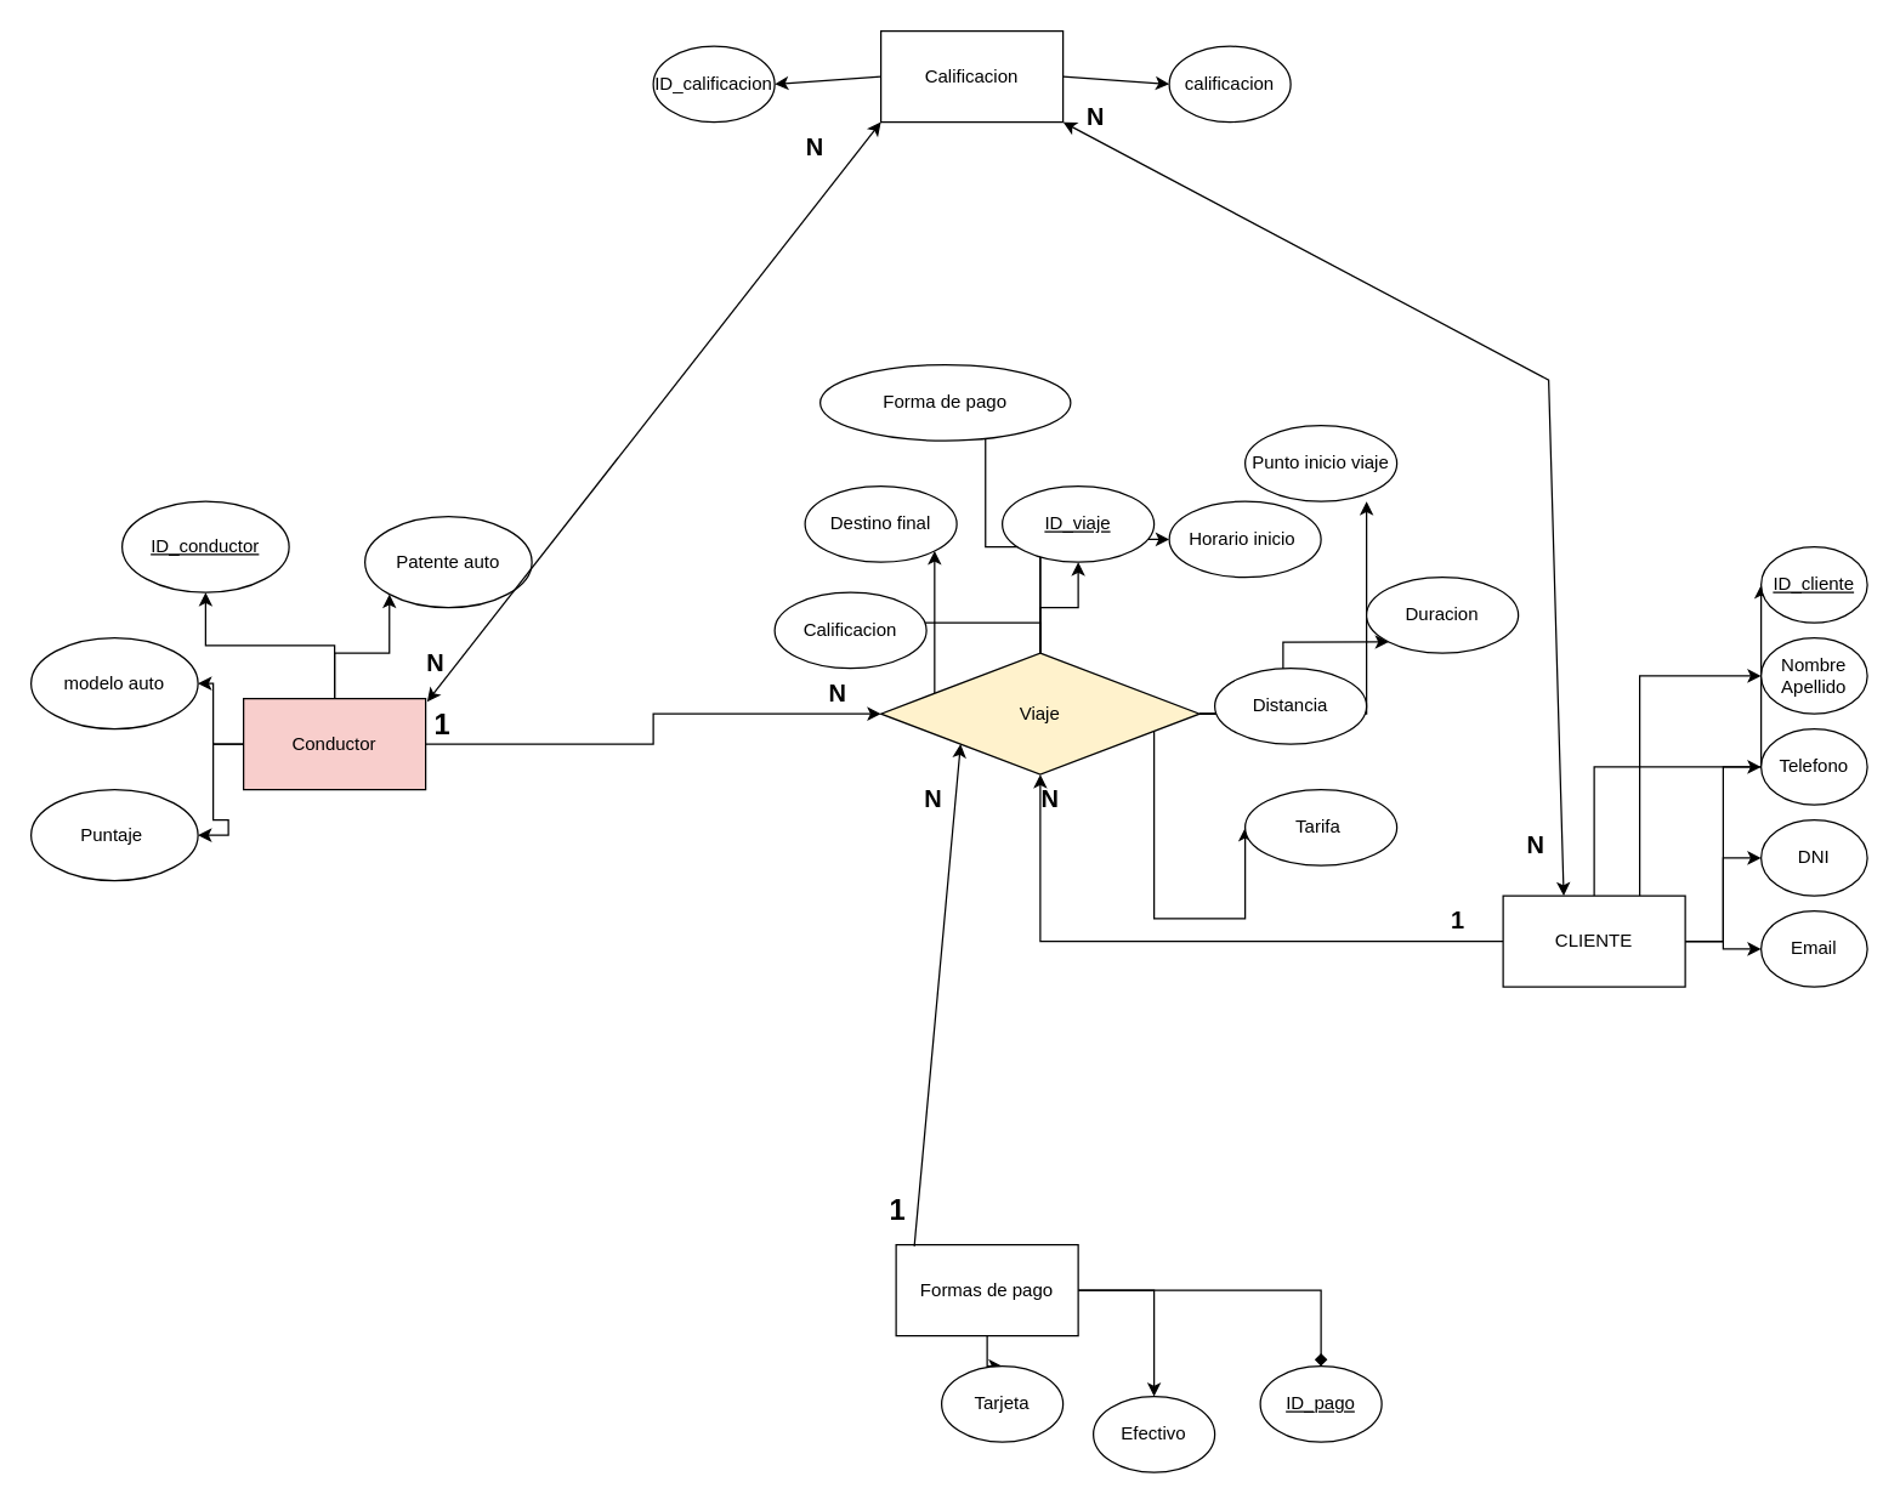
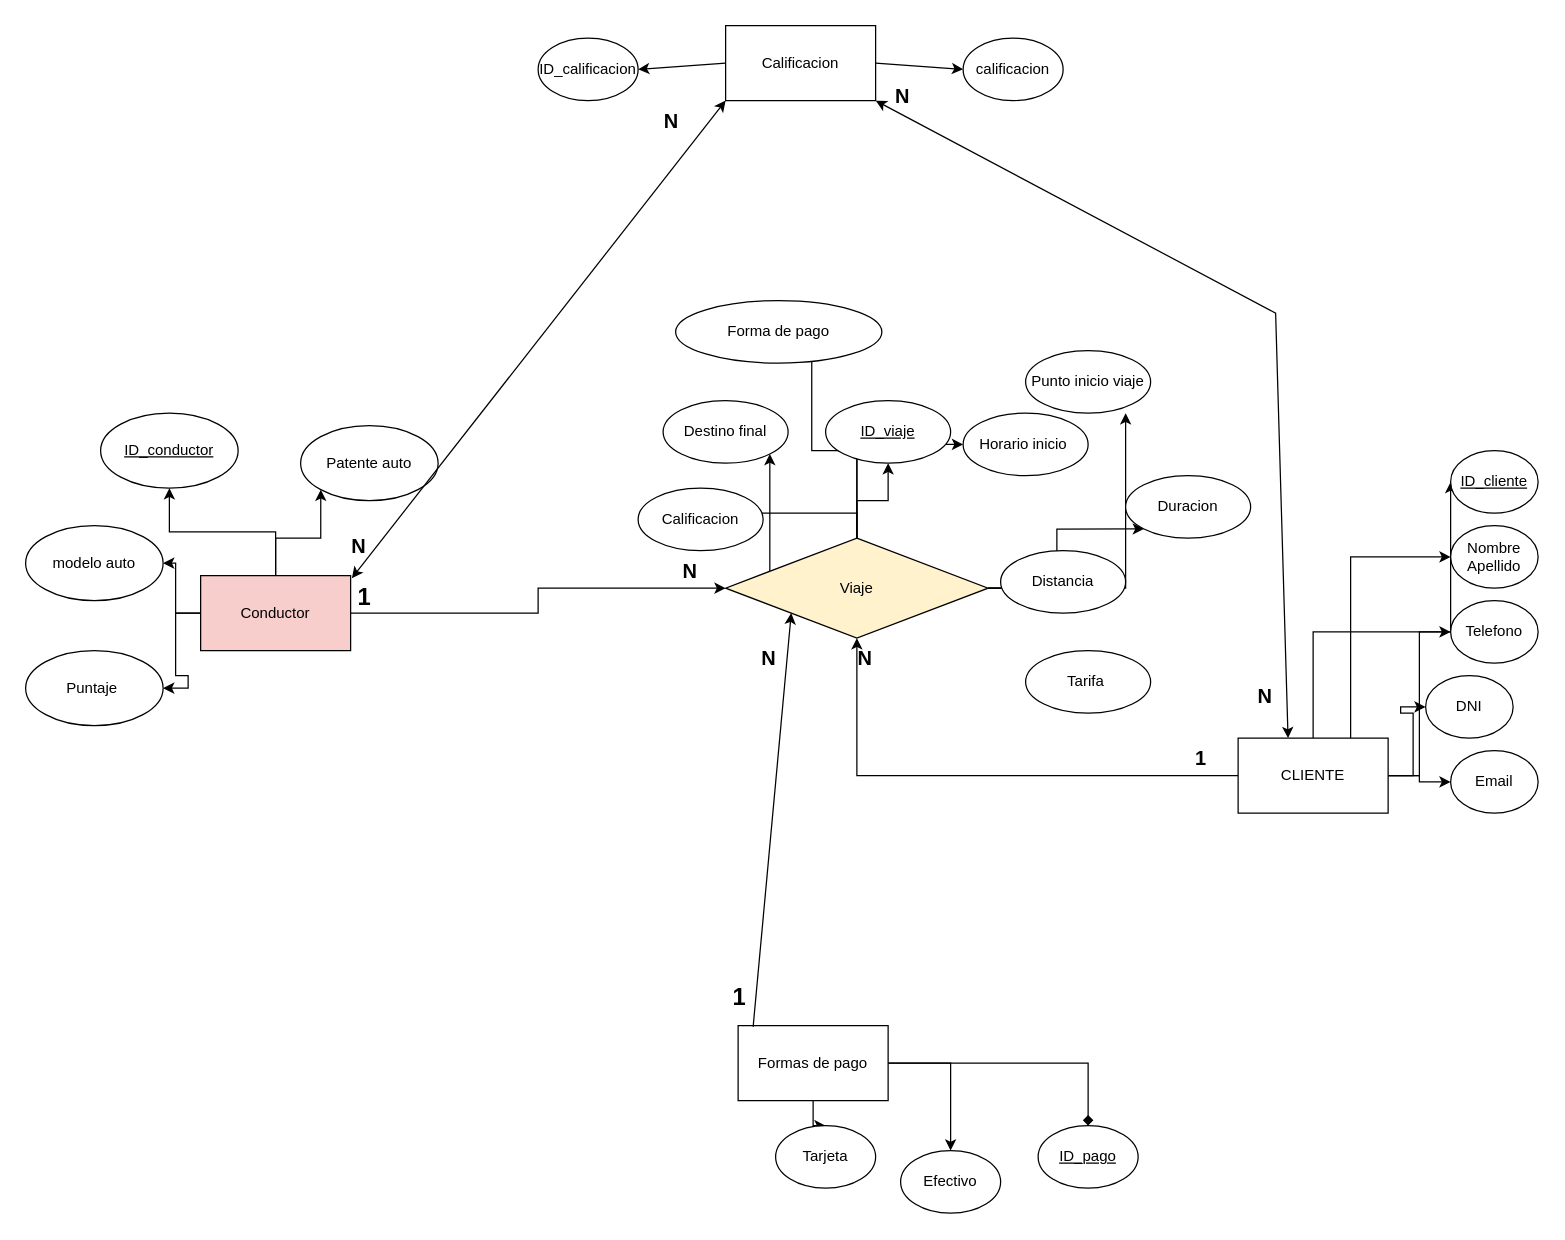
  <mxCell id="0" />
  <mxCell id="1" parent="0" />
  <mxCell id="2" style="edgeStyle=orthogonalEdgeStyle;rounded=0;orthogonalLoop=1;jettySize=auto;html=1;exitX=0.5;exitY=0;exitDx=0;exitDy=0;entryX=0;entryY=0.5;entryDx=0;entryDy=0;" parent="1" source="8" target="11" edge="1"><mxGeometry relative="1" as="geometry" /></mxCell>
  <mxCell id="3" style="edgeStyle=orthogonalEdgeStyle;rounded=0;orthogonalLoop=1;jettySize=auto;html=1;exitX=0.75;exitY=0;exitDx=0;exitDy=0;entryX=0;entryY=0.5;entryDx=0;entryDy=0;" parent="1" source="8" target="13" edge="1"><mxGeometry relative="1" as="geometry" /></mxCell>
  <mxCell id="4" style="edgeStyle=orthogonalEdgeStyle;rounded=0;orthogonalLoop=1;jettySize=auto;html=1;entryX=0;entryY=0.5;entryDx=0;entryDy=0;" parent="1" source="8" target="9" edge="1"><mxGeometry relative="1" as="geometry"><Array as="points"><mxPoint x="1135" y="620" /><mxPoint x="1135" y="505" /></Array></mxGeometry></mxCell>
  <mxCell id="5" style="edgeStyle=orthogonalEdgeStyle;rounded=0;orthogonalLoop=1;jettySize=auto;html=1;" parent="1" source="8" target="12" edge="1"><mxGeometry relative="1" as="geometry" /></mxCell>
  <mxCell id="6" style="edgeStyle=orthogonalEdgeStyle;rounded=0;orthogonalLoop=1;jettySize=auto;html=1;entryX=0;entryY=0.5;entryDx=0;entryDy=0;" parent="1" source="8" target="10" edge="1"><mxGeometry relative="1" as="geometry" /></mxCell>
  <mxCell id="7" style="edgeStyle=orthogonalEdgeStyle;rounded=0;orthogonalLoop=1;jettySize=auto;html=1;" parent="1" source="8" target="30" edge="1"><mxGeometry relative="1" as="geometry" /></mxCell>
  <mxCell id="8" value="CLIENTE" style="rounded=0;whiteSpace=wrap;html=1;" parent="1" vertex="1"><mxGeometry x="990" y="590" width="120" height="60" as="geometry" /></mxCell>
  <mxCell id="9" value="&lt;u&gt;ID_cliente&lt;/u&gt;" style="ellipse;whiteSpace=wrap;html=1;" parent="1" vertex="1"><mxGeometry x="1160" y="360" width="70" height="50" as="geometry" /></mxCell>
- <mxCell id="10" value="DNI" style="ellipse;whiteSpace=wrap;html=1;" parent="1" vertex="1"><mxGeometry x="1160" y="540" width="70" height="50" as="geometry" /></mxCell>
+ <mxCell id="10" value="DNI" style="ellipse;whiteSpace=wrap;html=1;" parent="1" vertex="1"><mxGeometry x="1140" y="540" width="70" height="50" as="geometry" /></mxCell>
  <mxCell id="11" value="Telefono" style="ellipse;whiteSpace=wrap;html=1;" parent="1" vertex="1"><mxGeometry x="1160" y="480" width="70" height="50" as="geometry" /></mxCell>
  <mxCell id="12" value="Email" style="ellipse;whiteSpace=wrap;html=1;" parent="1" vertex="1"><mxGeometry x="1160" y="600" width="70" height="50" as="geometry" /></mxCell>
  <mxCell id="13" value="Nombre&lt;br&gt;Apellido" style="ellipse;whiteSpace=wrap;html=1;" parent="1" vertex="1"><mxGeometry x="1160" y="420" width="70" height="50" as="geometry" /></mxCell>
  <mxCell id="14" style="edgeStyle=orthogonalEdgeStyle;rounded=0;orthogonalLoop=1;jettySize=auto;html=1;" parent="1" source="17" target="20" edge="1"><mxGeometry relative="1" as="geometry" /></mxCell>
  <mxCell id="15" style="edgeStyle=orthogonalEdgeStyle;rounded=0;orthogonalLoop=1;jettySize=auto;html=1;endArrow=diamond;" parent="1" source="17" target="18" edge="1"><mxGeometry relative="1" as="geometry" /></mxCell>
  <mxCell id="16" style="edgeStyle=orthogonalEdgeStyle;rounded=0;orthogonalLoop=1;jettySize=auto;html=1;" parent="1" source="17" target="19" edge="1"><mxGeometry relative="1" as="geometry" /></mxCell>
  <mxCell id="17" value="Formas de pago" style="rounded=0;whiteSpace=wrap;html=1;" parent="1" vertex="1"><mxGeometry x="590" y="820" width="120" height="60" as="geometry" /></mxCell>
  <mxCell id="18" value="&lt;u&gt;ID_pago&lt;/u&gt;" style="ellipse;whiteSpace=wrap;html=1;" parent="1" vertex="1"><mxGeometry x="830" y="900" width="80" height="50" as="geometry" /></mxCell>
  <mxCell id="19" value="Efectivo" style="ellipse;whiteSpace=wrap;html=1;" parent="1" vertex="1"><mxGeometry x="720" y="920" width="80" height="50" as="geometry" /></mxCell>
  <mxCell id="20" value="Tarjeta" style="ellipse;whiteSpace=wrap;html=1;" parent="1" vertex="1"><mxGeometry x="620" y="900" width="80" height="50" as="geometry" /></mxCell>
  <mxCell id="21" style="edgeStyle=orthogonalEdgeStyle;rounded=0;orthogonalLoop=1;jettySize=auto;html=1;" parent="1" source="30" target="38" edge="1"><mxGeometry relative="1" as="geometry" /></mxCell>
  <mxCell id="22" value="" style="edgeStyle=orthogonalEdgeStyle;rounded=0;orthogonalLoop=1;jettySize=auto;html=1;" parent="1" source="30" target="35" edge="1"><mxGeometry relative="1" as="geometry" /></mxCell>
  <mxCell id="23" style="edgeStyle=orthogonalEdgeStyle;rounded=0;orthogonalLoop=1;jettySize=auto;html=1;entryX=0.66;entryY=0.06;entryDx=0;entryDy=0;entryPerimeter=0;" parent="1" source="30" target="39" edge="1"><mxGeometry relative="1" as="geometry" /></mxCell>
  <mxCell id="24" style="edgeStyle=orthogonalEdgeStyle;rounded=0;orthogonalLoop=1;jettySize=auto;html=1;entryX=1;entryY=1;entryDx=0;entryDy=0;" parent="1" source="30" target="33" edge="1"><mxGeometry relative="1" as="geometry"><Array as="points"><mxPoint x="730" y="504" /><mxPoint x="645" y="504" /></Array></mxGeometry></mxCell>
  <mxCell id="25" style="edgeStyle=orthogonalEdgeStyle;rounded=0;orthogonalLoop=1;jettySize=auto;html=1;entryX=0.8;entryY=1;entryDx=0;entryDy=0;entryPerimeter=0;" parent="1" source="30" target="32" edge="1"><mxGeometry relative="1" as="geometry" /></mxCell>
  <mxCell id="26" style="edgeStyle=orthogonalEdgeStyle;rounded=0;orthogonalLoop=1;jettySize=auto;html=1;" parent="1" source="30" target="31" edge="1"><mxGeometry relative="1" as="geometry" /></mxCell>
  <mxCell id="27" style="edgeStyle=orthogonalEdgeStyle;rounded=0;orthogonalLoop=1;jettySize=auto;html=1;entryX=0;entryY=1;entryDx=0;entryDy=0;" parent="1" source="30" target="36" edge="1"><mxGeometry relative="1" as="geometry" /></mxCell>
- <mxCell id="28" style="edgeStyle=orthogonalEdgeStyle;rounded=0;orthogonalLoop=1;jettySize=auto;html=1;entryX=0;entryY=0.5;entryDx=0;entryDy=0;" parent="1" source="30" target="37" edge="1"><mxGeometry relative="1" as="geometry"><Array as="points"><mxPoint x="760" y="605" /></Array></mxGeometry></mxCell>
  <mxCell id="29" style="edgeStyle=orthogonalEdgeStyle;rounded=0;orthogonalLoop=1;jettySize=auto;html=1;entryX=0;entryY=0.5;entryDx=0;entryDy=0;" parent="1" source="30" target="34" edge="1"><mxGeometry relative="1" as="geometry" /></mxCell>
  <mxCell id="30" value="Viaje" style="rhombus;whiteSpace=wrap;html=1;fillColor=#fff2cc;" parent="1" vertex="1"><mxGeometry x="580" y="430" width="210" height="80" as="geometry" /></mxCell>
  <mxCell id="31" value="&lt;u&gt;ID_viaje&lt;/u&gt;" style="ellipse;whiteSpace=wrap;html=1;" parent="1" vertex="1"><mxGeometry x="660" y="320" width="100" height="50" as="geometry" /></mxCell>
  <mxCell id="32" value="Punto inicio viaje" style="ellipse;whiteSpace=wrap;html=1;" parent="1" vertex="1"><mxGeometry x="820" y="280" width="100" height="50" as="geometry" /></mxCell>
  <mxCell id="33" value="Destino final" style="ellipse;whiteSpace=wrap;html=1;" parent="1" vertex="1"><mxGeometry x="530" y="320" width="100" height="50" as="geometry" /></mxCell>
  <mxCell id="34" value="Horario inicio&amp;nbsp;" style="ellipse;whiteSpace=wrap;html=1;" parent="1" vertex="1"><mxGeometry x="770" y="330" width="100" height="50" as="geometry" /></mxCell>
  <mxCell id="35" value="Distancia" style="ellipse;whiteSpace=wrap;html=1;" parent="1" vertex="1"><mxGeometry x="800" y="440" width="100" height="50" as="geometry" /></mxCell>
  <mxCell id="36" value="Duracion" style="ellipse;whiteSpace=wrap;html=1;" parent="1" vertex="1"><mxGeometry x="900" y="380" width="100" height="50" as="geometry" /></mxCell>
  <mxCell id="37" value="Tarifa&amp;nbsp;" style="ellipse;whiteSpace=wrap;html=1;" parent="1" vertex="1"><mxGeometry x="820" y="520" width="100" height="50" as="geometry" /></mxCell>
  <mxCell id="38" value="Calificacion" style="ellipse;whiteSpace=wrap;html=1;" parent="1" vertex="1"><mxGeometry x="510" y="390" width="100" height="50" as="geometry" /></mxCell>
  <mxCell id="39" value="Forma de pago" style="ellipse;whiteSpace=wrap;html=1;" parent="1" vertex="1"><mxGeometry x="540" y="240" width="165" height="50" as="geometry" /></mxCell>
  <mxCell id="40" style="edgeStyle=orthogonalEdgeStyle;rounded=0;orthogonalLoop=1;jettySize=auto;html=1;" parent="1" source="45" target="46" edge="1"><mxGeometry relative="1" as="geometry" /></mxCell>
  <mxCell id="41" style="edgeStyle=orthogonalEdgeStyle;rounded=0;orthogonalLoop=1;jettySize=auto;html=1;entryX=0;entryY=1;entryDx=0;entryDy=0;" parent="1" source="45" target="47" edge="1"><mxGeometry relative="1" as="geometry" /></mxCell>
  <mxCell id="42" style="edgeStyle=orthogonalEdgeStyle;rounded=0;orthogonalLoop=1;jettySize=auto;html=1;" parent="1" source="45" target="49" edge="1"><mxGeometry relative="1" as="geometry" /></mxCell>
  <mxCell id="43" style="edgeStyle=orthogonalEdgeStyle;rounded=0;orthogonalLoop=1;jettySize=auto;html=1;" parent="1" source="45" target="48" edge="1"><mxGeometry relative="1" as="geometry" /></mxCell>
  <mxCell id="44" style="edgeStyle=orthogonalEdgeStyle;rounded=0;orthogonalLoop=1;jettySize=auto;html=1;" parent="1" source="45" target="30" edge="1"><mxGeometry relative="1" as="geometry" /></mxCell>
  <mxCell id="45" value="Conductor" style="rounded=0;whiteSpace=wrap;html=1;fillColor=#f8cecc;" parent="1" vertex="1"><mxGeometry x="160" y="460" width="120" height="60" as="geometry" /></mxCell>
  <mxCell id="46" value="&lt;u&gt;ID_conductor&lt;/u&gt;" style="ellipse;whiteSpace=wrap;html=1;" parent="1" vertex="1"><mxGeometry x="80" y="330" width="110" height="60" as="geometry" /></mxCell>
  <mxCell id="47" value="Patente auto" style="ellipse;whiteSpace=wrap;html=1;" parent="1" vertex="1"><mxGeometry x="240" y="340" width="110" height="60" as="geometry" /></mxCell>
  <mxCell id="48" value="Puntaje&amp;nbsp;" style="ellipse;whiteSpace=wrap;html=1;" parent="1" vertex="1"><mxGeometry x="20" y="520" width="110" height="60" as="geometry" /></mxCell>
  <mxCell id="49" value="modelo auto" style="ellipse;whiteSpace=wrap;html=1;" parent="1" vertex="1"><mxGeometry x="20" y="420" width="110" height="60" as="geometry" /></mxCell>
  <mxCell id="50" value="&lt;b style=&quot;border-color: var(--border-color);&quot;&gt;&lt;font style=&quot;border-color: var(--border-color); font-size: 19px;&quot;&gt;&lt;b style=&quot;border-color: var(--border-color); font-size: 12px;&quot;&gt;&lt;font style=&quot;border-color: var(--border-color); font-size: 19px;&quot;&gt;1&lt;/font&gt;&lt;/b&gt;&lt;/font&gt;&lt;/b&gt;" style="text;strokeColor=none;fillColor=none;spacingLeft=4;spacingRight=4;overflow=hidden;rotatable=0;points=[[0,0.5],[1,0.5]];portConstraint=eastwest;fontSize=12;whiteSpace=wrap;html=1;" parent="1" vertex="1"><mxGeometry x="280" y="460" width="40" height="30" as="geometry" /></mxCell>
  <mxCell id="51" value="&lt;b&gt;&lt;font style=&quot;font-size: 16px;&quot;&gt;N&lt;/font&gt;&lt;/b&gt;" style="text;strokeColor=none;fillColor=none;spacingLeft=4;spacingRight=4;overflow=hidden;rotatable=0;points=[[0,0.5],[1,0.5]];portConstraint=eastwest;fontSize=12;whiteSpace=wrap;html=1;" parent="1" vertex="1"><mxGeometry x="540" y="440" width="40" height="30" as="geometry" /></mxCell>
  <mxCell id="52" value="&lt;b&gt;&lt;font style=&quot;font-size: 16px;&quot;&gt;1&lt;/font&gt;&lt;/b&gt;" style="text;strokeColor=none;fillColor=none;spacingLeft=4;spacingRight=4;overflow=hidden;rotatable=0;points=[[0,0.5],[1,0.5]];portConstraint=eastwest;fontSize=12;whiteSpace=wrap;html=1;" parent="1" vertex="1"><mxGeometry x="950" y="590" width="40" height="30" as="geometry" /></mxCell>
  <mxCell id="53" value="&lt;b&gt;&lt;font style=&quot;font-size: 16px;&quot;&gt;N&lt;/font&gt;&lt;/b&gt;" style="text;strokeColor=none;fillColor=none;spacingLeft=4;spacingRight=4;overflow=hidden;rotatable=0;points=[[0,0.5],[1,0.5]];portConstraint=eastwest;fontSize=12;whiteSpace=wrap;html=1;" parent="1" vertex="1"><mxGeometry x="680" y="510" width="40" height="30" as="geometry" /></mxCell>
  <mxCell id="54" value="" style="endArrow=classic;html=1;rounded=0;exitX=0.1;exitY=0.017;exitDx=0;exitDy=0;exitPerimeter=0;entryX=0;entryY=1;entryDx=0;entryDy=0;" edge="1" parent="1" source="17" target="30"><mxGeometry width="50" height="50" relative="1" as="geometry"><mxPoint x="690" y="600" as="sourcePoint" /><mxPoint x="740" y="550" as="targetPoint" /></mxGeometry></mxCell>
  <mxCell id="55" value="Calificacion" style="rounded=0;whiteSpace=wrap;html=1;" vertex="1" parent="1"><mxGeometry x="580" y="20" width="120" height="60" as="geometry" /></mxCell>
  <mxCell id="56" value="ID_calificacion" style="ellipse;whiteSpace=wrap;html=1;" vertex="1" parent="1"><mxGeometry x="430" y="30" width="80" height="50" as="geometry" /></mxCell>
  <mxCell id="57" value="calificacion" style="ellipse;whiteSpace=wrap;html=1;" vertex="1" parent="1"><mxGeometry x="770" y="30" width="80" height="50" as="geometry" /></mxCell>
  <mxCell id="58" value="" style="endArrow=classic;html=1;rounded=0;entryX=1;entryY=0.5;entryDx=0;entryDy=0;exitX=0;exitY=0.5;exitDx=0;exitDy=0;" edge="1" parent="1" source="55" target="56"><mxGeometry width="50" height="50" relative="1" as="geometry"><mxPoint x="690" y="270" as="sourcePoint" /><mxPoint x="740" y="220" as="targetPoint" /></mxGeometry></mxCell>
  <mxCell id="59" value="" style="endArrow=classic;html=1;rounded=0;entryX=0;entryY=0.5;entryDx=0;entryDy=0;exitX=1;exitY=0.5;exitDx=0;exitDy=0;" edge="1" parent="1" source="55" target="57"><mxGeometry width="50" height="50" relative="1" as="geometry"><mxPoint x="735" y="120" as="sourcePoint" /><mxPoint x="665" y="125" as="targetPoint" /></mxGeometry></mxCell>
  <mxCell id="60" value="" style="endArrow=classic;startArrow=classic;html=1;rounded=0;entryX=0;entryY=1;entryDx=0;entryDy=0;exitX=0.025;exitY=0.067;exitDx=0;exitDy=0;exitPerimeter=0;" edge="1" parent="1" source="50" target="55"><mxGeometry width="50" height="50" relative="1" as="geometry"><mxPoint x="690" y="270" as="sourcePoint" /><mxPoint x="740" y="220" as="targetPoint" /></mxGeometry></mxCell>
  <mxCell id="61" value="" style="endArrow=classic;startArrow=classic;html=1;rounded=0;entryX=1;entryY=1;entryDx=0;entryDy=0;exitX=0.333;exitY=0;exitDx=0;exitDy=0;exitPerimeter=0;" edge="1" parent="1" source="8" target="55"><mxGeometry width="50" height="50" relative="1" as="geometry"><mxPoint x="291" y="472" as="sourcePoint" /><mxPoint x="590" y="90" as="targetPoint" /><Array as="points"><mxPoint x="1020" y="250" /></Array></mxGeometry></mxCell>
  <mxCell id="62" value="&lt;b&gt;&lt;font style=&quot;font-size: 16px;&quot;&gt;N&lt;/font&gt;&lt;/b&gt;" style="text;strokeColor=none;fillColor=none;spacingLeft=4;spacingRight=4;overflow=hidden;rotatable=0;points=[[0,0.5],[1,0.5]];portConstraint=eastwest;fontSize=12;whiteSpace=wrap;html=1;" vertex="1" parent="1"><mxGeometry x="525" y="80" width="40" height="30" as="geometry" /></mxCell>
  <mxCell id="63" value="&lt;b&gt;&lt;font style=&quot;font-size: 16px;&quot;&gt;N&lt;/font&gt;&lt;/b&gt;" style="text;strokeColor=none;fillColor=none;spacingLeft=4;spacingRight=4;overflow=hidden;rotatable=0;points=[[0,0.5],[1,0.5]];portConstraint=eastwest;fontSize=12;whiteSpace=wrap;html=1;" vertex="1" parent="1"><mxGeometry x="275" y="420" width="40" height="30" as="geometry" /></mxCell>
  <mxCell id="64" value="&lt;b&gt;&lt;font style=&quot;font-size: 16px;&quot;&gt;N&lt;/font&gt;&lt;/b&gt;" style="text;strokeColor=none;fillColor=none;spacingLeft=4;spacingRight=4;overflow=hidden;rotatable=0;points=[[0,0.5],[1,0.5]];portConstraint=eastwest;fontSize=12;whiteSpace=wrap;html=1;" vertex="1" parent="1"><mxGeometry x="710" y="60" width="40" height="30" as="geometry" /></mxCell>
  <mxCell id="65" value="&lt;b&gt;&lt;font style=&quot;font-size: 16px;&quot;&gt;N&lt;/font&gt;&lt;/b&gt;" style="text;strokeColor=none;fillColor=none;spacingLeft=4;spacingRight=4;overflow=hidden;rotatable=0;points=[[0,0.5],[1,0.5]];portConstraint=eastwest;fontSize=12;whiteSpace=wrap;html=1;" vertex="1" parent="1"><mxGeometry x="1000" y="540" width="40" height="30" as="geometry" /></mxCell>
  <mxCell id="66" value="&lt;b&gt;&lt;font style=&quot;font-size: 16px;&quot;&gt;N&lt;/font&gt;&lt;/b&gt;" style="text;strokeColor=none;fillColor=none;spacingLeft=4;spacingRight=4;overflow=hidden;rotatable=0;points=[[0,0.5],[1,0.5]];portConstraint=eastwest;fontSize=12;whiteSpace=wrap;html=1;" vertex="1" parent="1"><mxGeometry x="602.5" y="510" width="40" height="30" as="geometry" /></mxCell>
  <mxCell id="67" value="&lt;b style=&quot;border-color: var(--border-color);&quot;&gt;&lt;font style=&quot;border-color: var(--border-color); font-size: 19px;&quot;&gt;&lt;b style=&quot;border-color: var(--border-color); font-size: 12px;&quot;&gt;&lt;font style=&quot;border-color: var(--border-color); font-size: 19px;&quot;&gt;1&lt;/font&gt;&lt;/b&gt;&lt;/font&gt;&lt;/b&gt;" style="text;strokeColor=none;fillColor=none;spacingLeft=4;spacingRight=4;overflow=hidden;rotatable=0;points=[[0,0.5],[1,0.5]];portConstraint=eastwest;fontSize=12;whiteSpace=wrap;html=1;" vertex="1" parent="1"><mxGeometry x="580" y="780" width="40" height="30" as="geometry" /></mxCell>
